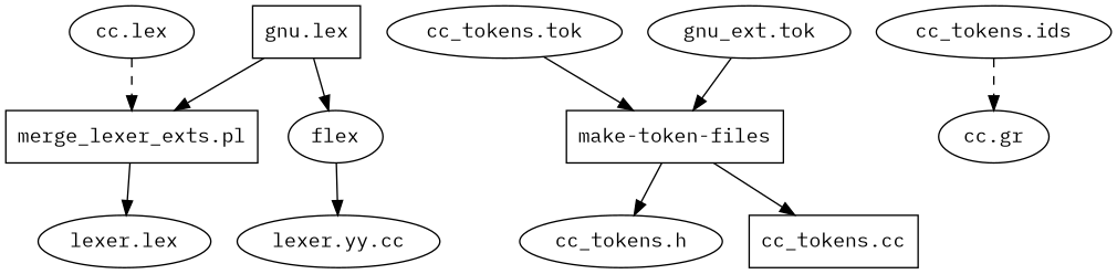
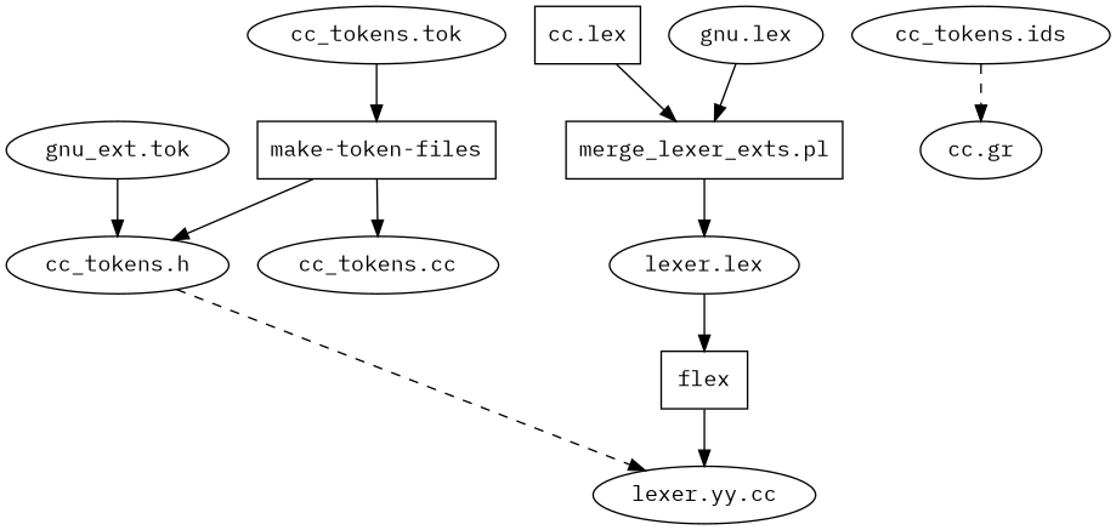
  digraph {
    fontname="IBM Plex Mono"
    node [fontname="IBM Plex Mono"]
    edge [fontname="IBM Plex Mono"]
    "merge_lexer_exts.pl" [shape=rectangle]
-   "cc.lex"
+   "cc.lex" [shape=box]
    "lexer.lex"
-   flex [shape=ellipse]
-   "gnu.lex" [shape=box]
+   flex [shape=rectangle]
+   "gnu.lex"
    "lexer.yy.cc"
    "make-token-files" [shape=rectangle]
    "cc_tokens.h"
-   "cc_tokens.cc" [shape=box]
+   "cc_tokens.cc"
    "cc_tokens.tok"
    "cc_tokens.ids"
    "cc.gr"
    "gnu_ext.tok"
    "merge_lexer_exts.pl" -> "lexer.lex"
-   "cc.lex" -> "merge_lexer_exts.pl" [style=dashed]
-   "gnu.lex" -> flex
+   "cc.lex" -> "merge_lexer_exts.pl"
+   "lexer.lex" -> flex
    flex -> "lexer.yy.cc"
    "gnu.lex" -> "merge_lexer_exts.pl"
    "make-token-files" -> "cc_tokens.h"
    "make-token-files" -> "cc_tokens.cc"
+   "cc_tokens.h" -> "lexer.yy.cc" [constraint=false style=dashed]
    "cc_tokens.tok" -> "make-token-files"
    "cc_tokens.ids" -> "cc.gr" [style=dashed]
-   "gnu_ext.tok" -> "make-token-files"
+   "gnu_ext.tok" -> "cc_tokens.h"
  }
